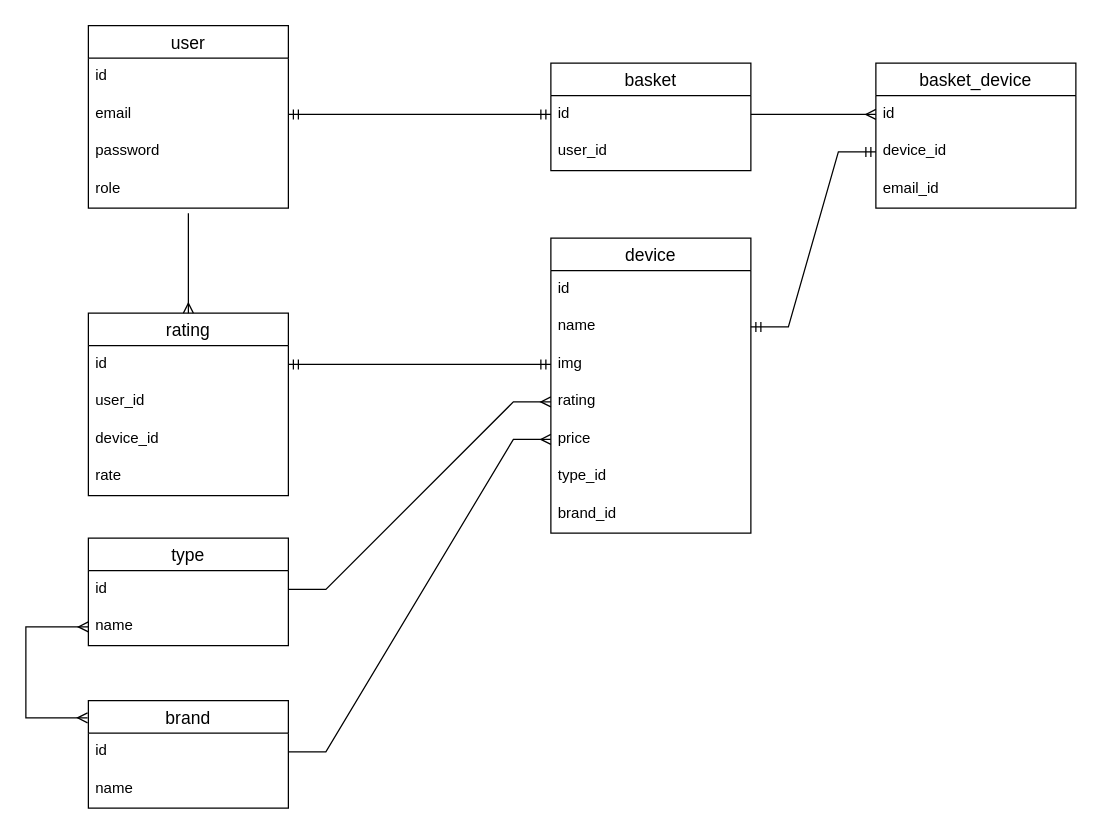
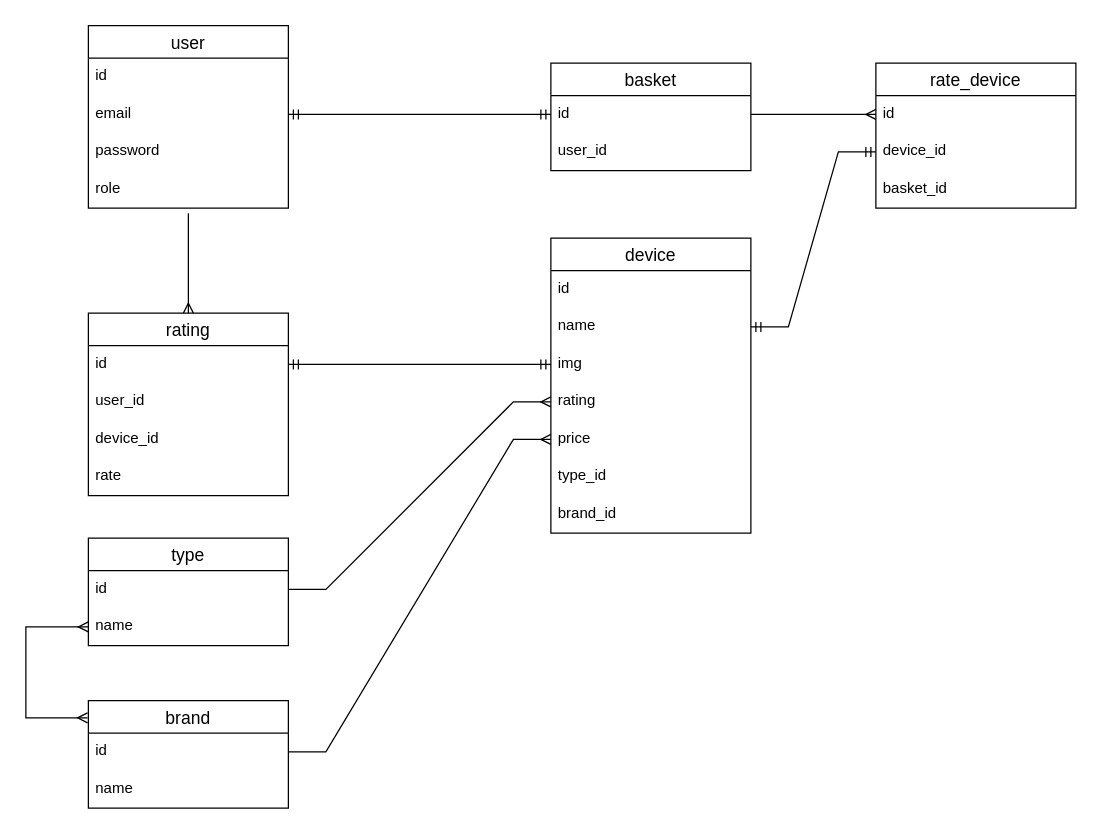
  <mxCell id="0" />
  <mxCell id="1" parent="0" />
  <mxCell id="2" value="user" style="swimlane;fontStyle=0;childLayout=stackLayout;horizontal=1;startSize=26;horizontalStack=0;resizeParent=1;resizeParentMax=0;resizeLast=0;collapsible=1;marginBottom=0;align=center;fontSize=14;" vertex="1" parent="1"><mxGeometry x="70" y="20" width="160" height="146" as="geometry" /></mxCell>
  <mxCell id="3" value="id" style="text;strokeColor=none;fillColor=none;spacingLeft=4;spacingRight=4;overflow=hidden;rotatable=0;points=[[0,0.5],[1,0.5]];portConstraint=eastwest;fontSize=12;" vertex="1" parent="2"><mxGeometry y="26" width="160" height="30" as="geometry" /></mxCell>
  <mxCell id="4" value="email" style="text;strokeColor=none;fillColor=none;spacingLeft=4;spacingRight=4;overflow=hidden;rotatable=0;points=[[0,0.5],[1,0.5]];portConstraint=eastwest;fontSize=12;" vertex="1" parent="2"><mxGeometry y="56" width="160" height="30" as="geometry" /></mxCell>
  <mxCell id="5" value="password" style="text;strokeColor=none;fillColor=none;spacingLeft=4;spacingRight=4;overflow=hidden;rotatable=0;points=[[0,0.5],[1,0.5]];portConstraint=eastwest;fontSize=12;" vertex="1" parent="2"><mxGeometry y="86" width="160" height="30" as="geometry" /></mxCell>
  <mxCell id="6" value="role" style="text;strokeColor=none;fillColor=none;spacingLeft=4;spacingRight=4;overflow=hidden;rotatable=0;points=[[0,0.5],[1,0.5]];portConstraint=eastwest;fontSize=12;" vertex="1" parent="2"><mxGeometry y="116" width="160" height="30" as="geometry" /></mxCell>
  <mxCell id="7" value="basket" style="swimlane;fontStyle=0;childLayout=stackLayout;horizontal=1;startSize=26;horizontalStack=0;resizeParent=1;resizeParentMax=0;resizeLast=0;collapsible=1;marginBottom=0;align=center;fontSize=14;" vertex="1" parent="1"><mxGeometry x="440" y="50" width="160" height="86" as="geometry" /></mxCell>
  <mxCell id="8" value="id" style="text;strokeColor=none;fillColor=none;spacingLeft=4;spacingRight=4;overflow=hidden;rotatable=0;points=[[0,0.5],[1,0.5]];portConstraint=eastwest;fontSize=12;" vertex="1" parent="7"><mxGeometry y="26" width="160" height="30" as="geometry" /></mxCell>
  <mxCell id="9" value="user_id" style="text;strokeColor=none;fillColor=none;spacingLeft=4;spacingRight=4;overflow=hidden;rotatable=0;points=[[0,0.5],[1,0.5]];portConstraint=eastwest;fontSize=12;" vertex="1" parent="7"><mxGeometry y="56" width="160" height="30" as="geometry" /></mxCell>
  <mxCell id="10" value="" style="edgeStyle=entityRelationEdgeStyle;fontSize=12;html=1;endArrow=ERmandOne;startArrow=ERmandOne;rounded=0;exitX=1;exitY=0.5;exitDx=0;exitDy=0;entryX=0;entryY=0.5;entryDx=0;entryDy=0;" edge="1" parent="1" source="4" target="8"><mxGeometry width="100" height="100" relative="1" as="geometry"><mxPoint x="360" y="310" as="sourcePoint" /><mxPoint x="460" y="210" as="targetPoint" /></mxGeometry></mxCell>
  <mxCell id="11" value="device" style="swimlane;fontStyle=0;childLayout=stackLayout;horizontal=1;startSize=26;horizontalStack=0;resizeParent=1;resizeParentMax=0;resizeLast=0;collapsible=1;marginBottom=0;align=center;fontSize=14;" vertex="1" parent="1"><mxGeometry x="440" y="190" width="160" height="236" as="geometry" /></mxCell>
  <mxCell id="12" value="id" style="text;strokeColor=none;fillColor=none;spacingLeft=4;spacingRight=4;overflow=hidden;rotatable=0;points=[[0,0.5],[1,0.5]];portConstraint=eastwest;fontSize=12;" vertex="1" parent="11"><mxGeometry y="26" width="160" height="30" as="geometry" /></mxCell>
  <mxCell id="13" value="name" style="text;strokeColor=none;fillColor=none;spacingLeft=4;spacingRight=4;overflow=hidden;rotatable=0;points=[[0,0.5],[1,0.5]];portConstraint=eastwest;fontSize=12;" vertex="1" parent="11"><mxGeometry y="56" width="160" height="30" as="geometry" /></mxCell>
  <mxCell id="14" value="img" style="text;strokeColor=none;fillColor=none;spacingLeft=4;spacingRight=4;overflow=hidden;rotatable=0;points=[[0,0.5],[1,0.5]];portConstraint=eastwest;fontSize=12;" vertex="1" parent="11"><mxGeometry y="86" width="160" height="30" as="geometry" /></mxCell>
  <mxCell id="15" value="rating" style="text;strokeColor=none;fillColor=none;spacingLeft=4;spacingRight=4;overflow=hidden;rotatable=0;points=[[0,0.5],[1,0.5]];portConstraint=eastwest;fontSize=12;" vertex="1" parent="11"><mxGeometry y="116" width="160" height="30" as="geometry" /></mxCell>
  <mxCell id="16" value="price" style="text;strokeColor=none;fillColor=none;spacingLeft=4;spacingRight=4;overflow=hidden;rotatable=0;points=[[0,0.5],[1,0.5]];portConstraint=eastwest;fontSize=12;" vertex="1" parent="11"><mxGeometry y="146" width="160" height="30" as="geometry" /></mxCell>
  <mxCell id="17" value="type_id" style="text;strokeColor=none;fillColor=none;spacingLeft=4;spacingRight=4;overflow=hidden;rotatable=0;points=[[0,0.5],[1,0.5]];portConstraint=eastwest;fontSize=12;" vertex="1" parent="11"><mxGeometry y="176" width="160" height="30" as="geometry" /></mxCell>
  <mxCell id="18" value="brand_id" style="text;strokeColor=none;fillColor=none;spacingLeft=4;spacingRight=4;overflow=hidden;rotatable=0;points=[[0,0.5],[1,0.5]];portConstraint=eastwest;fontSize=12;" vertex="1" parent="11"><mxGeometry y="206" width="160" height="30" as="geometry" /></mxCell>
  <mxCell id="19" value="type" style="swimlane;fontStyle=0;childLayout=stackLayout;horizontal=1;startSize=26;horizontalStack=0;resizeParent=1;resizeParentMax=0;resizeLast=0;collapsible=1;marginBottom=0;align=center;fontSize=14;" vertex="1" parent="1"><mxGeometry x="70" y="430" width="160" height="86" as="geometry" /></mxCell>
  <mxCell id="20" value="id" style="text;strokeColor=none;fillColor=none;spacingLeft=4;spacingRight=4;overflow=hidden;rotatable=0;points=[[0,0.5],[1,0.5]];portConstraint=eastwest;fontSize=12;" vertex="1" parent="19"><mxGeometry y="26" width="160" height="30" as="geometry" /></mxCell>
  <mxCell id="21" value="name" style="text;strokeColor=none;fillColor=none;spacingLeft=4;spacingRight=4;overflow=hidden;rotatable=0;points=[[0,0.5],[1,0.5]];portConstraint=eastwest;fontSize=12;" vertex="1" parent="19"><mxGeometry y="56" width="160" height="30" as="geometry" /></mxCell>
  <mxCell id="22" value="brand" style="swimlane;fontStyle=0;childLayout=stackLayout;horizontal=1;startSize=26;horizontalStack=0;resizeParent=1;resizeParentMax=0;resizeLast=0;collapsible=1;marginBottom=0;align=center;fontSize=14;" vertex="1" parent="1"><mxGeometry x="70" y="560" width="160" height="86" as="geometry" /></mxCell>
  <mxCell id="23" value="id" style="text;strokeColor=none;fillColor=none;spacingLeft=4;spacingRight=4;overflow=hidden;rotatable=0;points=[[0,0.5],[1,0.5]];portConstraint=eastwest;fontSize=12;" vertex="1" parent="22"><mxGeometry y="26" width="160" height="30" as="geometry" /></mxCell>
  <mxCell id="24" value="name" style="text;strokeColor=none;fillColor=none;spacingLeft=4;spacingRight=4;overflow=hidden;rotatable=0;points=[[0,0.5],[1,0.5]];portConstraint=eastwest;fontSize=12;" vertex="1" parent="22"><mxGeometry y="56" width="160" height="30" as="geometry" /></mxCell>
  <mxCell id="25" value="" style="edgeStyle=entityRelationEdgeStyle;fontSize=12;html=1;endArrow=ERmany;rounded=0;entryX=0;entryY=0.5;entryDx=0;entryDy=0;exitX=1;exitY=0.5;exitDx=0;exitDy=0;" edge="1" parent="1" source="20" target="15"><mxGeometry width="100" height="100" relative="1" as="geometry"><mxPoint x="260" y="350" as="sourcePoint" /><mxPoint x="360" y="250" as="targetPoint" /></mxGeometry></mxCell>
  <mxCell id="26" value="" style="edgeStyle=entityRelationEdgeStyle;fontSize=12;html=1;endArrow=ERmany;rounded=0;entryX=0;entryY=0.5;entryDx=0;entryDy=0;exitX=1;exitY=0.5;exitDx=0;exitDy=0;" edge="1" parent="1" source="23" target="16"><mxGeometry width="100" height="100" relative="1" as="geometry"><mxPoint x="340" y="331" as="sourcePoint" /><mxPoint x="450" y="331" as="targetPoint" /></mxGeometry></mxCell>
  <mxCell id="27" value="" style="edgeStyle=orthogonalEdgeStyle;fontSize=12;html=1;endArrow=ERmany;startArrow=ERmany;rounded=0;entryX=0;entryY=0.5;entryDx=0;entryDy=0;exitX=-0.004;exitY=0.16;exitDx=0;exitDy=0;exitPerimeter=0;" edge="1" parent="1" source="22" target="21"><mxGeometry width="100" height="100" relative="1" as="geometry"><mxPoint x="-113" y="577" as="sourcePoint" /><mxPoint x="-113" y="477" as="targetPoint" /><Array as="points"><mxPoint x="20" y="574" /><mxPoint x="20" y="501" /></Array></mxGeometry></mxCell>
- <mxCell id="28" value="basket_device" style="swimlane;fontStyle=0;childLayout=stackLayout;horizontal=1;startSize=26;horizontalStack=0;resizeParent=1;resizeParentMax=0;resizeLast=0;collapsible=1;marginBottom=0;align=center;fontSize=14;" vertex="1" parent="1"><mxGeometry x="700" y="50" width="160" height="116" as="geometry" /></mxCell>
+ <mxCell id="28" value="rate_device" style="swimlane;fontStyle=0;childLayout=stackLayout;horizontal=1;startSize=26;horizontalStack=0;resizeParent=1;resizeParentMax=0;resizeLast=0;collapsible=1;marginBottom=0;align=center;fontSize=14;" vertex="1" parent="1"><mxGeometry x="700" y="50" width="160" height="116" as="geometry" /></mxCell>
  <mxCell id="29" value="id" style="text;strokeColor=none;fillColor=none;spacingLeft=4;spacingRight=4;overflow=hidden;rotatable=0;points=[[0,0.5],[1,0.5]];portConstraint=eastwest;fontSize=12;" vertex="1" parent="28"><mxGeometry y="26" width="160" height="30" as="geometry" /></mxCell>
  <mxCell id="30" value="device_id" style="text;strokeColor=none;fillColor=none;spacingLeft=4;spacingRight=4;overflow=hidden;rotatable=0;points=[[0,0.5],[1,0.5]];portConstraint=eastwest;fontSize=12;" vertex="1" parent="28"><mxGeometry y="56" width="160" height="30" as="geometry" /></mxCell>
- <mxCell id="31" value="email_id" style="text;strokeColor=none;fillColor=none;spacingLeft=4;spacingRight=4;overflow=hidden;rotatable=0;points=[[0,0.5],[1,0.5]];portConstraint=eastwest;fontSize=12;" vertex="1" parent="28"><mxGeometry y="86" width="160" height="30" as="geometry" /></mxCell>
+ <mxCell id="31" value="basket_id" style="text;strokeColor=none;fillColor=none;spacingLeft=4;spacingRight=4;overflow=hidden;rotatable=0;points=[[0,0.5],[1,0.5]];portConstraint=eastwest;fontSize=12;" vertex="1" parent="28"><mxGeometry y="86" width="160" height="30" as="geometry" /></mxCell>
  <mxCell id="32" value="" style="edgeStyle=entityRelationEdgeStyle;fontSize=12;html=1;endArrow=ERmany;rounded=0;exitX=1;exitY=0.5;exitDx=0;exitDy=0;entryX=0;entryY=0.5;entryDx=0;entryDy=0;" edge="1" parent="1" source="8" target="29"><mxGeometry width="100" height="100" relative="1" as="geometry"><mxPoint x="570" y="70" as="sourcePoint" /><mxPoint x="670" y="-30" as="targetPoint" /></mxGeometry></mxCell>
  <mxCell id="33" value="" style="edgeStyle=entityRelationEdgeStyle;fontSize=12;html=1;endArrow=ERmandOne;startArrow=ERmandOne;rounded=0;exitX=1;exitY=0.5;exitDx=0;exitDy=0;entryX=0;entryY=0.5;entryDx=0;entryDy=0;" edge="1" parent="1" source="13" target="30"><mxGeometry width="100" height="100" relative="1" as="geometry"><mxPoint x="700" y="290" as="sourcePoint" /><mxPoint x="800" y="190" as="targetPoint" /></mxGeometry></mxCell>
  <mxCell id="34" value="rating" style="swimlane;fontStyle=0;childLayout=stackLayout;horizontal=1;startSize=26;horizontalStack=0;resizeParent=1;resizeParentMax=0;resizeLast=0;collapsible=1;marginBottom=0;align=center;fontSize=14;" vertex="1" parent="1"><mxGeometry x="70" y="250" width="160" height="146" as="geometry" /></mxCell>
  <mxCell id="35" value="id" style="text;strokeColor=none;fillColor=none;spacingLeft=4;spacingRight=4;overflow=hidden;rotatable=0;points=[[0,0.5],[1,0.5]];portConstraint=eastwest;fontSize=12;" vertex="1" parent="34"><mxGeometry y="26" width="160" height="30" as="geometry" /></mxCell>
  <mxCell id="36" value="user_id" style="text;strokeColor=none;fillColor=none;spacingLeft=4;spacingRight=4;overflow=hidden;rotatable=0;points=[[0,0.5],[1,0.5]];portConstraint=eastwest;fontSize=12;" vertex="1" parent="34"><mxGeometry y="56" width="160" height="30" as="geometry" /></mxCell>
  <mxCell id="37" value="device_id" style="text;strokeColor=none;fillColor=none;spacingLeft=4;spacingRight=4;overflow=hidden;rotatable=0;points=[[0,0.5],[1,0.5]];portConstraint=eastwest;fontSize=12;" vertex="1" parent="34"><mxGeometry y="86" width="160" height="30" as="geometry" /></mxCell>
  <mxCell id="38" value="rate" style="text;strokeColor=none;fillColor=none;spacingLeft=4;spacingRight=4;overflow=hidden;rotatable=0;points=[[0,0.5],[1,0.5]];portConstraint=eastwest;fontSize=12;" vertex="1" parent="34"><mxGeometry y="116" width="160" height="30" as="geometry" /></mxCell>
  <mxCell id="39" value="" style="edgeStyle=entityRelationEdgeStyle;fontSize=12;html=1;endArrow=ERmandOne;startArrow=ERmandOne;rounded=0;exitX=1;exitY=0.5;exitDx=0;exitDy=0;entryX=0;entryY=0.5;entryDx=0;entryDy=0;" edge="1" parent="1" source="35" target="14"><mxGeometry width="100" height="100" relative="1" as="geometry"><mxPoint x="290" y="290" as="sourcePoint" /><mxPoint x="390" y="190" as="targetPoint" /></mxGeometry></mxCell>
  <mxCell id="40" value="" style="fontSize=12;html=1;endArrow=ERmany;rounded=0;entryX=0.5;entryY=0;entryDx=0;entryDy=0;" edge="1" parent="1" target="34"><mxGeometry width="100" height="100" relative="1" as="geometry"><mxPoint x="150" y="170" as="sourcePoint" /><mxPoint x="170" y="120" as="targetPoint" /></mxGeometry></mxCell>
